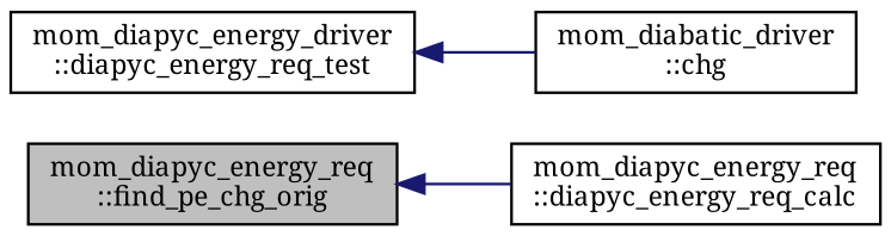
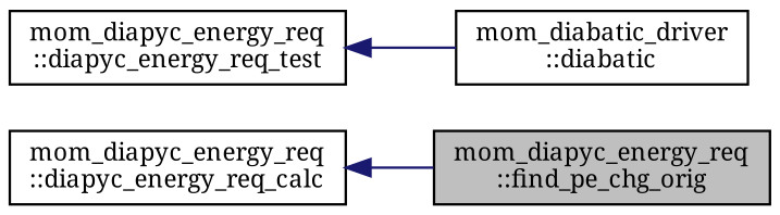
  digraph {
    fontname="Noto Serif"
    rankdir=LR
    node [color=black fillcolor=white fontname="Noto Serif" fontsize=10 shape=record style=filled]
    edge [color=midnightblue dir=back fontname="Noto Serif" fontsize=10 labelfontname=Helvetica labelfontsize=10 style=solid]
    n1 [fillcolor=grey75 fontcolor=black height=0.2 label="mom_diapyc_energy_req\l::find_pe_chg_orig" width=0.4]
    n2 [height=0.2 label="mom_diapyc_energy_req\l::diapyc_energy_req_calc" width=0.4]
-   n3 [height=0.2 label="mom_diapyc_energy_driver\l::diapyc_energy_req_test" width=0.4]
-   n4 [height=0.2 label="mom_diabatic_driver\l::chg" width=0.4]
-   n1 -> n2
+   n3 [height=0.2 label="mom_diapyc_energy_req\l::diapyc_energy_req_test" width=0.4]
+   n4 [height=0.2 label="mom_diabatic_driver\l::diabatic" width=0.4]
+   n2 -> n1
    n3 -> n4
  }
